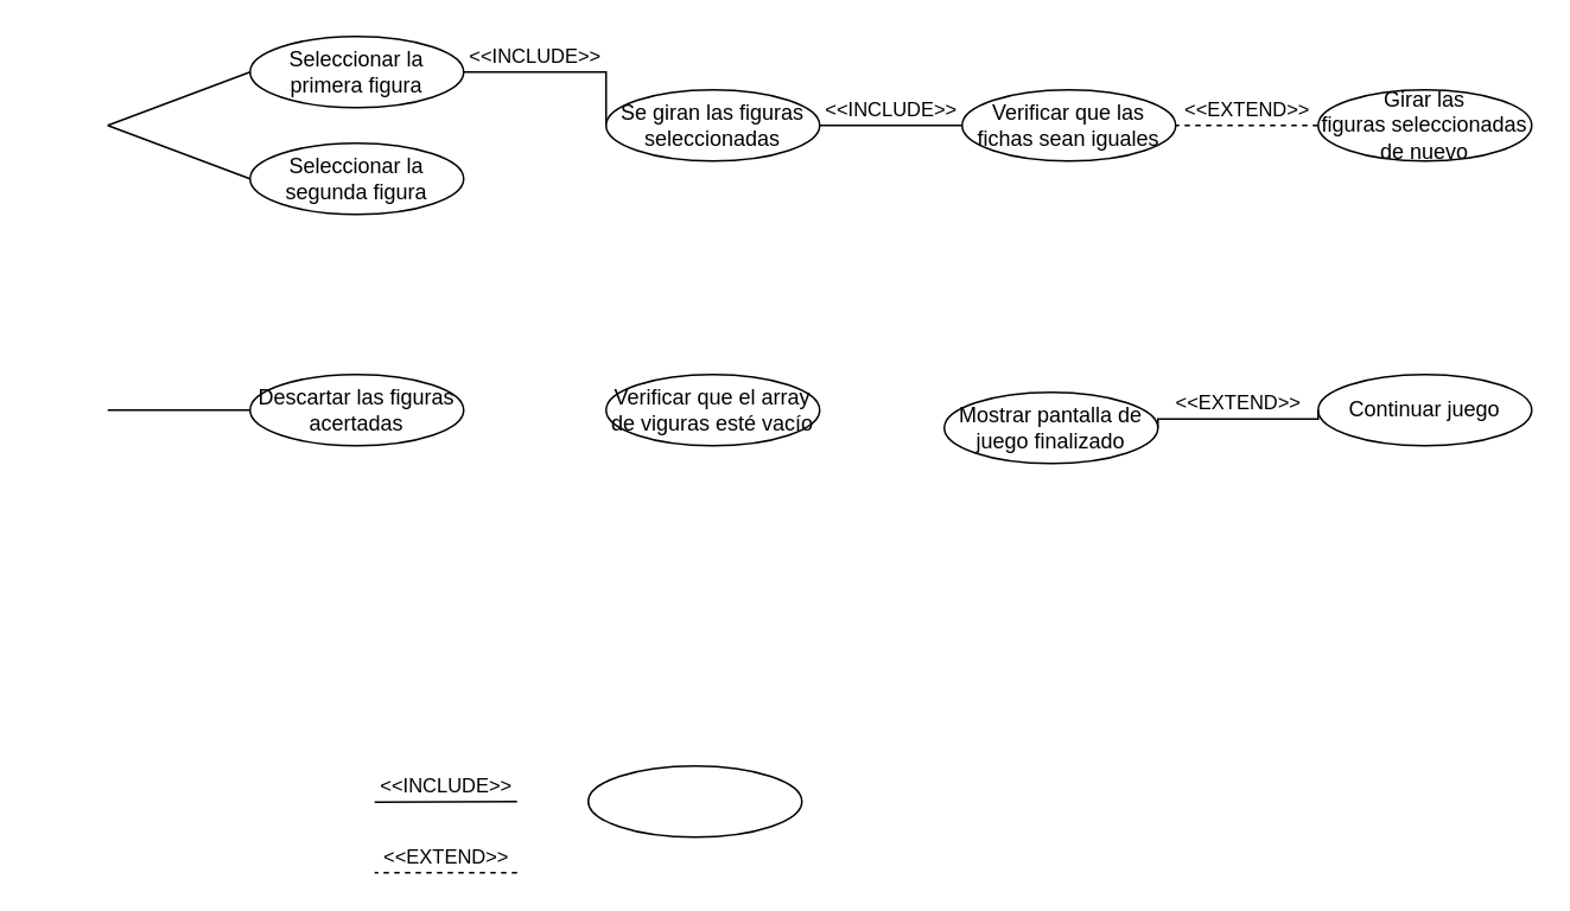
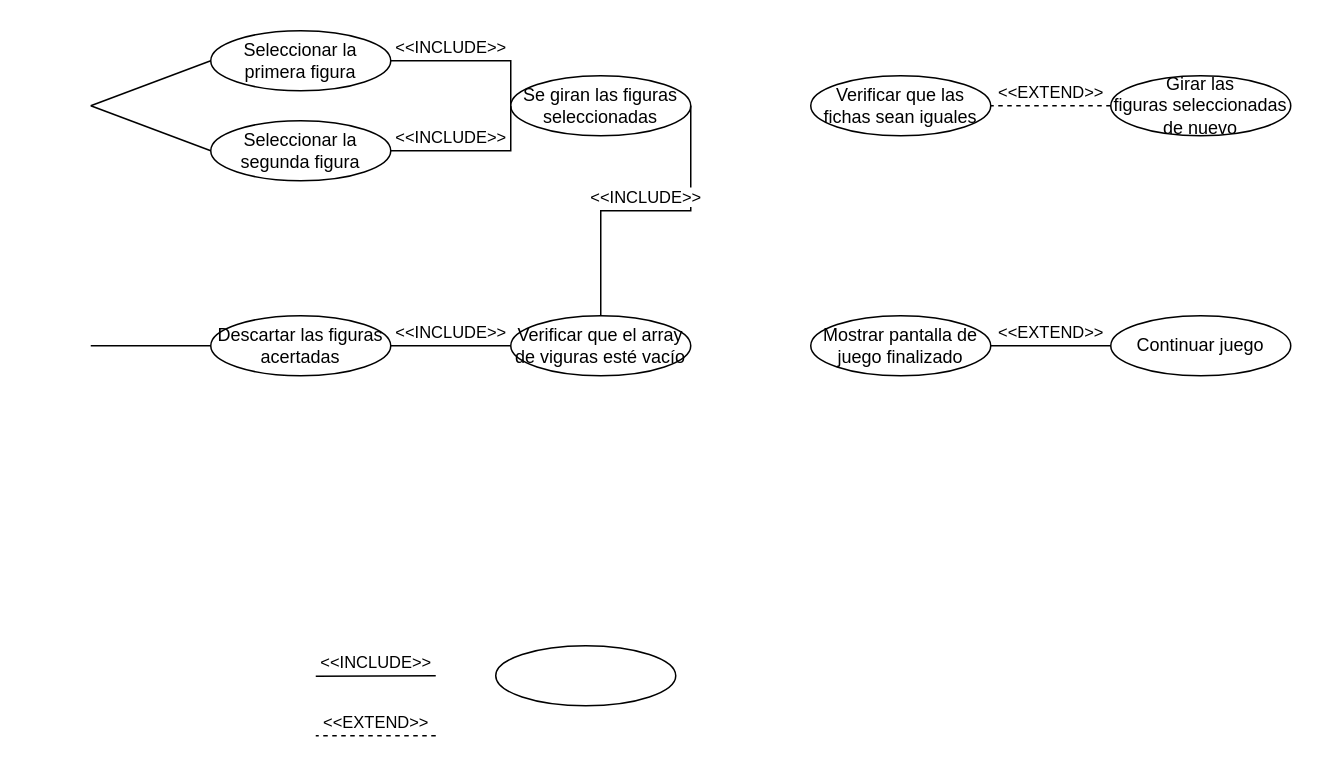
  <mxCell id="0" />
  <mxCell id="1" parent="0" />
  <mxCell id="2" value="" style="rounded=0;whiteSpace=wrap;html=1;fillColor=none;strokeColor=none;" vertex="1" parent="1"><mxGeometry x="20" y="30" width="40" height="80" as="geometry" /></mxCell>
  <mxCell id="3" value="" style="ellipse;whiteSpace=wrap;html=1;" vertex="1" parent="1"><mxGeometry x="330" y="430" width="120" height="40" as="geometry" /></mxCell>
  <mxCell id="4" value="&amp;lt;&amp;lt;INCLUDE&amp;gt;&amp;gt;" style="html=1;verticalAlign=bottom;endArrow=none;edgeStyle=elbowEdgeStyle;elbow=vertical;curved=0;rounded=0;endFill=0;" edge="1" parent="1"><mxGeometry width="80" relative="1" as="geometry"><mxPoint x="210" y="450.25" as="sourcePoint" /><mxPoint x="290" y="450.25" as="targetPoint" /></mxGeometry></mxCell>
  <mxCell id="5" value="&amp;lt;&amp;lt;EXTEND&amp;gt;&amp;gt;" style="html=1;verticalAlign=bottom;endArrow=none;dashed=1;endSize=8;edgeStyle=elbowEdgeStyle;elbow=vertical;curved=0;rounded=0;endFill=0;" edge="1" parent="1"><mxGeometry relative="1" as="geometry"><mxPoint x="290" y="490" as="sourcePoint" /><mxPoint x="210" y="490" as="targetPoint" /></mxGeometry></mxCell>
  <mxCell id="6" value="Seleccionar la primera figura" style="ellipse;whiteSpace=wrap;html=1;" vertex="1" parent="1"><mxGeometry x="140" y="20" width="120" height="40" as="geometry" /></mxCell>
  <mxCell id="7" value="Seleccionar la segunda figura" style="ellipse;whiteSpace=wrap;html=1;" vertex="1" parent="1"><mxGeometry x="140" y="80" width="120" height="40" as="geometry" /></mxCell>
  <mxCell id="8" value="&amp;lt;&amp;lt;INCLUDE&amp;gt;&amp;gt;" style="html=1;verticalAlign=bottom;endArrow=none;edgeStyle=elbowEdgeStyle;elbow=vertical;curved=0;rounded=0;endFill=0;exitX=1;exitY=0.5;exitDx=0;exitDy=0;entryX=0;entryY=0.5;entryDx=0;entryDy=0;" edge="1" parent="1" source="6" target="9"><mxGeometry x="-0.273" width="80" relative="1" as="geometry"><mxPoint x="300" y="69.67" as="sourcePoint" /><mxPoint x="380" y="69.67" as="targetPoint" /><Array as="points"><mxPoint x="340" y="40" /></Array><mxPoint as="offset" /></mxGeometry></mxCell>
  <mxCell id="9" value="Se giran las figuras seleccionadas" style="ellipse;whiteSpace=wrap;html=1;" vertex="1" parent="1"><mxGeometry x="340" y="50" width="120" height="40" as="geometry" /></mxCell>
  <mxCell id="10" value="Verificar que las fichas sean iguales" style="ellipse;whiteSpace=wrap;html=1;" vertex="1" parent="1"><mxGeometry x="540" y="50" width="120" height="40" as="geometry" /></mxCell>
- <mxCell id="11" value="&amp;lt;&amp;lt;INCLUDE&amp;gt;&amp;gt;" style="html=1;verticalAlign=bottom;endArrow=none;edgeStyle=elbowEdgeStyle;elbow=vertical;curved=0;rounded=0;endFill=0;exitX=1;exitY=0.5;exitDx=0;exitDy=0;entryX=0;entryY=0.5;entryDx=0;entryDy=0;" edge="1" parent="1" source="9" target="10"><mxGeometry width="80" relative="1" as="geometry"><mxPoint x="500" y="70.25" as="sourcePoint" /><mxPoint x="580" y="70.25" as="targetPoint" /></mxGeometry></mxCell>
+ <mxCell id="11" value="&amp;lt;&amp;lt;INCLUDE&amp;gt;&amp;gt;" style="html=1;verticalAlign=bottom;endArrow=none;edgeStyle=elbowEdgeStyle;elbow=vertical;curved=0;rounded=0;endFill=0;exitX=1;exitY=0.5;exitDx=0;exitDy=0;" edge="1" parent="1" source="9" target="20"><mxGeometry width="80" relative="1" as="geometry"><mxPoint x="500" y="70.25" as="sourcePoint" /><mxPoint x="580" y="70.25" as="targetPoint" /></mxGeometry></mxCell>
  <mxCell id="12" value="Girar las&lt;br&gt;figuras seleccionadas de nuevo" style="ellipse;whiteSpace=wrap;html=1;" vertex="1" parent="1"><mxGeometry x="740" y="50" width="120" height="40" as="geometry" /></mxCell>
  <mxCell id="13" value="&amp;lt;&amp;lt;EXTEND&amp;gt;&amp;gt;" style="html=1;verticalAlign=bottom;endArrow=none;dashed=1;endSize=8;edgeStyle=elbowEdgeStyle;elbow=vertical;curved=0;rounded=0;endFill=0;entryX=1;entryY=0.5;entryDx=0;entryDy=0;exitX=0;exitY=0.5;exitDx=0;exitDy=0;" edge="1" parent="1" source="12" target="10"><mxGeometry relative="1" as="geometry"><mxPoint x="780" y="69.58" as="sourcePoint" /><mxPoint x="700" y="69.58" as="targetPoint" /></mxGeometry></mxCell>
+ <mxCell id="14" value="&amp;lt;&amp;lt;INCLUDE&amp;gt;&amp;gt;" style="html=1;verticalAlign=bottom;endArrow=none;edgeStyle=elbowEdgeStyle;elbow=vertical;curved=0;rounded=0;endFill=0;exitX=1;exitY=0.5;exitDx=0;exitDy=0;entryX=0;entryY=0.5;entryDx=0;entryDy=0;" edge="1" parent="1" source="7" target="9"><mxGeometry x="-0.273" width="80" relative="1" as="geometry"><mxPoint x="310" y="79.67" as="sourcePoint" /><mxPoint x="390" y="79.67" as="targetPoint" /><Array as="points"><mxPoint x="410" y="100" /></Array><mxPoint as="offset" /></mxGeometry></mxCell>
  <mxCell id="15" value="" style="endArrow=none;html=1;rounded=0;entryX=0;entryY=0.5;entryDx=0;entryDy=0;exitX=1;exitY=0.5;exitDx=0;exitDy=0;" edge="1" parent="1" source="2" target="6"><mxGeometry width="50" height="50" relative="1" as="geometry"><mxPoint x="450" y="200" as="sourcePoint" /><mxPoint x="500" y="150" as="targetPoint" /></mxGeometry></mxCell>
  <mxCell id="16" value="" style="endArrow=none;html=1;rounded=0;entryX=0;entryY=0.5;entryDx=0;entryDy=0;exitX=1;exitY=0.5;exitDx=0;exitDy=0;" edge="1" parent="1" source="2" target="7"><mxGeometry width="50" height="50" relative="1" as="geometry"><mxPoint x="70" y="80" as="sourcePoint" /><mxPoint x="150" y="50" as="targetPoint" /></mxGeometry></mxCell>
  <mxCell id="17" value="" style="rounded=0;whiteSpace=wrap;html=1;fillColor=none;strokeColor=none;" vertex="1" parent="1"><mxGeometry x="20" y="190" width="40" height="80" as="geometry" /></mxCell>
  <mxCell id="18" value="Descartar las figuras acertadas" style="ellipse;whiteSpace=wrap;html=1;" vertex="1" parent="1"><mxGeometry x="140" y="210" width="120" height="40" as="geometry" /></mxCell>
+ <mxCell id="19" value="&amp;lt;&amp;lt;INCLUDE&amp;gt;&amp;gt;" style="html=1;verticalAlign=bottom;endArrow=none;edgeStyle=elbowEdgeStyle;elbow=vertical;curved=0;rounded=0;endFill=0;exitX=1;exitY=0.5;exitDx=0;exitDy=0;entryX=0;entryY=0.5;entryDx=0;entryDy=0;" edge="1" parent="1" source="18" target="20"><mxGeometry width="80" relative="1" as="geometry"><mxPoint x="300" y="229.67" as="sourcePoint" /><mxPoint x="380" y="229.67" as="targetPoint" /><Array as="points"><mxPoint x="300" y="230" /></Array><mxPoint as="offset" /></mxGeometry></mxCell>
  <mxCell id="20" value="Verificar que el array de viguras esté vacío" style="ellipse;whiteSpace=wrap;html=1;" vertex="1" parent="1"><mxGeometry x="340" y="210" width="120" height="40" as="geometry" /></mxCell>
- <mxCell id="21" value="Mostrar pantalla de juego finalizado" style="ellipse;whiteSpace=wrap;html=1;" vertex="1" parent="1"><mxGeometry x="530" y="220" width="120" height="40" as="geometry" /></mxCell>
+ <mxCell id="21" value="Mostrar pantalla de juego finalizado" style="ellipse;whiteSpace=wrap;html=1;" vertex="1" parent="1"><mxGeometry x="540" y="210" width="120" height="40" as="geometry" /></mxCell>
  <mxCell id="22" value="Continuar juego" style="ellipse;whiteSpace=wrap;html=1;" vertex="1" parent="1"><mxGeometry x="740" y="210" width="120" height="40" as="geometry" /></mxCell>
  <mxCell id="23" value="&amp;lt;&amp;lt;EXTEND&amp;gt;&amp;gt;" style="html=1;verticalAlign=bottom;endArrow=none;dashed=0;endSize=8;edgeStyle=elbowEdgeStyle;elbow=vertical;curved=0;rounded=0;endFill=0;entryX=1;entryY=0.5;entryDx=0;entryDy=0;exitX=0;exitY=0.5;exitDx=0;exitDy=0;" edge="1" parent="1" source="22" target="21"><mxGeometry relative="1" as="geometry"><mxPoint x="780" y="229.58" as="sourcePoint" /><mxPoint x="700" y="229.58" as="targetPoint" /></mxGeometry></mxCell>
  <mxCell id="24" value="" style="endArrow=none;html=1;rounded=0;entryX=0;entryY=0.5;entryDx=0;entryDy=0;exitX=1;exitY=0.5;exitDx=0;exitDy=0;" edge="1" parent="1" source="17" target="18"><mxGeometry width="50" height="50" relative="1" as="geometry"><mxPoint x="450" y="360" as="sourcePoint" /><mxPoint x="500" y="310" as="targetPoint" /></mxGeometry></mxCell>
